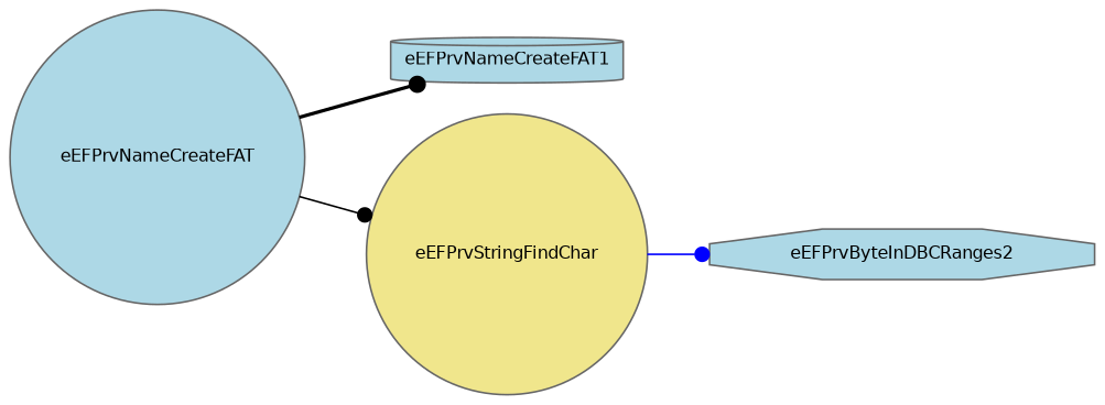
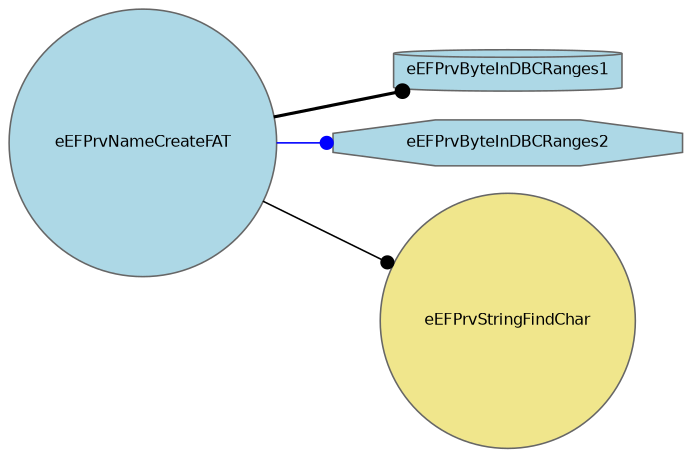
  digraph {
    rankdir=LR
    node [color=grey40 fillcolor=lightblue fontname=Helvetica fontsize=10 shape=circle style=filled]
    edge [arrowhead=dot color=black fontname=Helvetica fontsize=10 labelfontname=Helvetica labelfontsize=10 style=solid]
    n1 [color=gray40 fontcolor=black height=0.2 label=eEFPrvNameCreateFAT width=0.4]
-   n2 [height=0.2 label=eEFPrvNameCreateFAT1 shape=cylinder width=0.4]
+   n2 [height=0.2 label=eEFPrvByteInDBCRanges1 shape=cylinder width=0.4]
    n3 [height=0.2 label=eEFPrvByteInDBCRanges2 shape=octagon width=0.4]
    n4 [fillcolor=khaki height=0.2 label=eEFPrvStringFindChar width=0.4]
    n1 -> n2 [style=bold]
-   n4 -> n3 [color=blue]
+   n1 -> n3 [color=blue]
    n1 -> n4
  }
